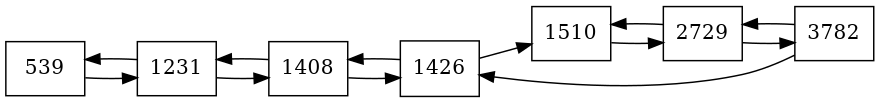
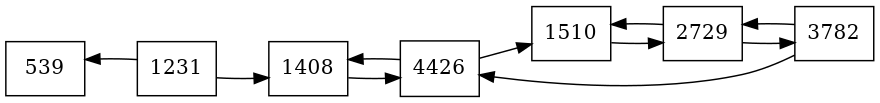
  digraph {
    rankdir=LR
    node [shape=record]
    n1 [label=539]
    n2 [label=1231]
    n3 [label=1408]
-   n4 [label=1426]
+   n4 [label=4426]
    n5 [label=1510]
    n6 [label=2729]
    n7 [label=3782]
-   n1 -> n2
    n2 -> n1
    n2 -> n3
-   n3 -> n2
    n3 -> n4
    n4 -> n3
    n4 -> n5
    n5 -> n6
    n6 -> n5
    n6 -> n7
    n7 -> n4
    n7 -> n6
  }
